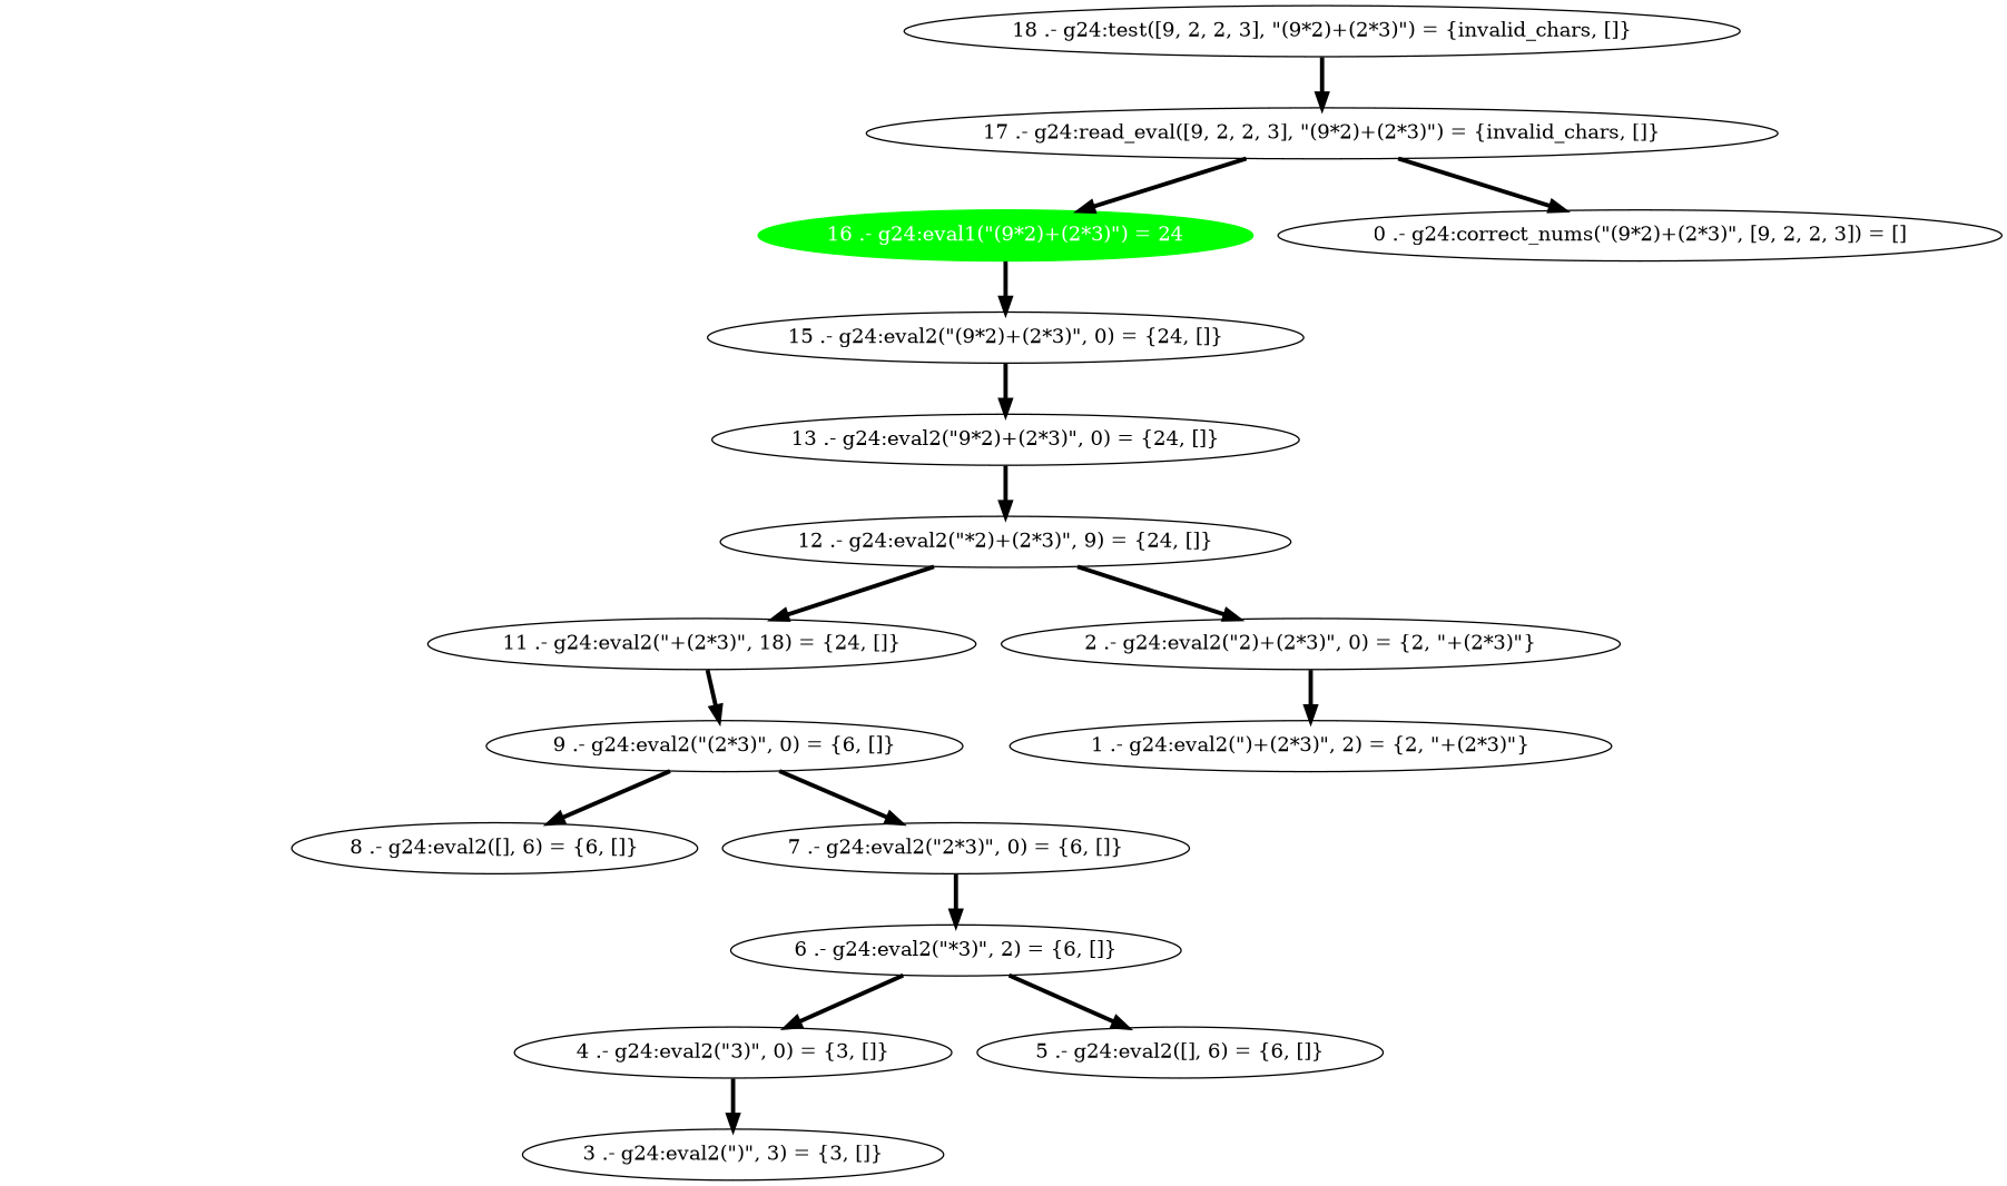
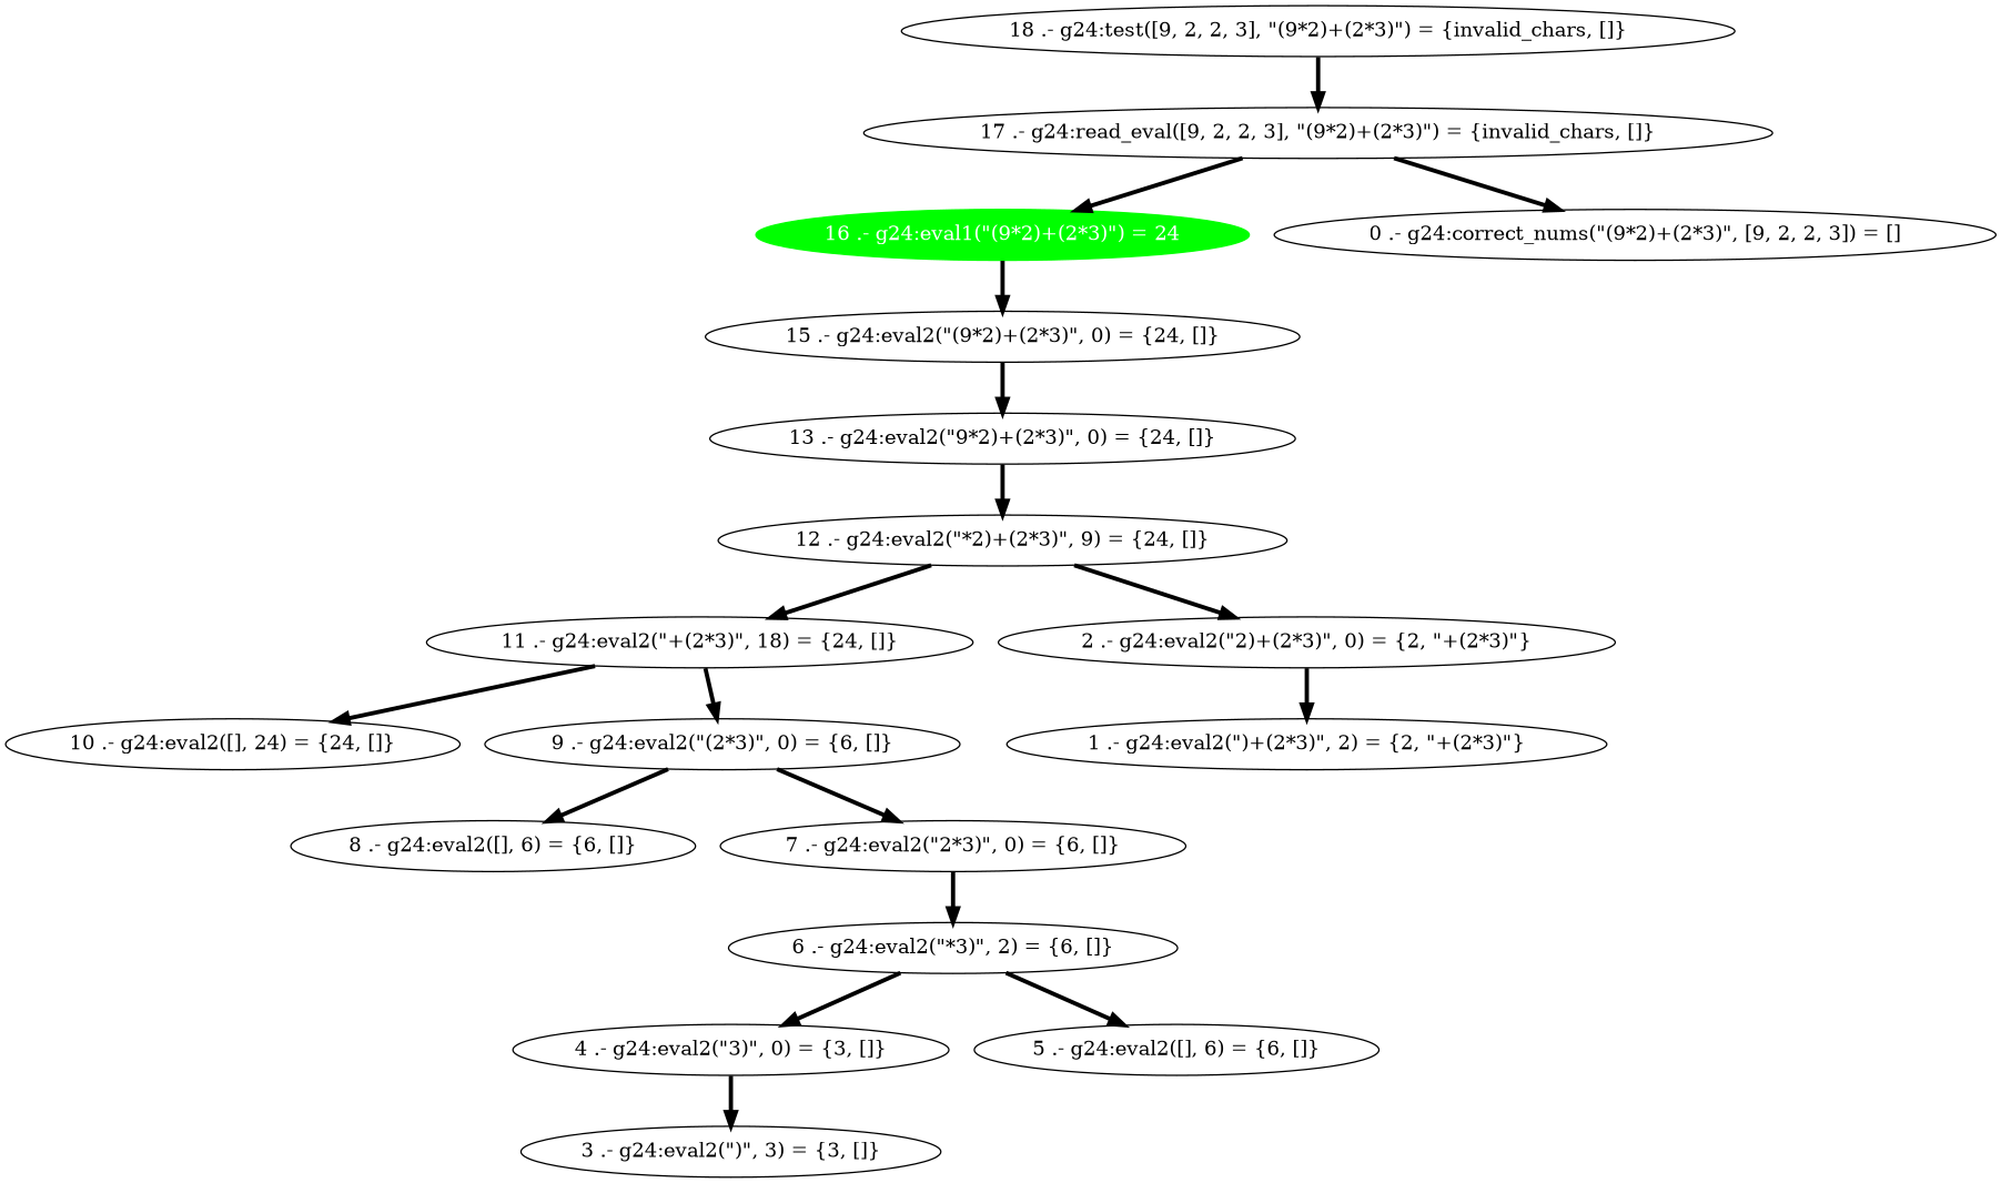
  digraph {
    fontname="DejaVu Serif"
    node [fontname="DejaVu Serif" shape=ellipse]
    edge [color=black fontname="DejaVu Serif" penwidth=3]
    n1 [label="15 .- g24:eval2(\"(9*2)+(2*3)\", 0) = {24, []}"]
    n2 [label="13 .- g24:eval2(\"9*2)+(2*3)\", 0) = {24, []}"]
    n3 [label="12 .- g24:eval2(\"*2)+(2*3)\", 9) = {24, []}"]
    n4 [label="11 .- g24:eval2(\"+(2*3)\", 18) = {24, []}"]
    n5 [label="2 .- g24:eval2(\"2)+(2*3)\", 0) = {2, \"+(2*3)\"}"]
    n6 [label="8 .- g24:eval2([], 6) = {6, []}"]
+   n7 [label="10 .- g24:eval2([], 24) = {24, []}"]
    n8 [label="9 .- g24:eval2(\"(2*3)\", 0) = {6, []}"]
    n9 [label="7 .- g24:eval2(\"2*3)\", 0) = {6, []}"]
    n10 [label="1 .- g24:eval2(\")+(2*3)\", 2) = {2, \"+(2*3)\"}"]
    n11 [color=green fillcolor=green fontcolor=white label="16 .- g24:eval1(\"(9*2)+(2*3)\") = 24" style=filled]
    n12 [label="6 .- g24:eval2(\"*3)\", 2) = {6, []}"]
    n13 [label="4 .- g24:eval2(\"3)\", 0) = {3, []}"]
    n14 [label="5 .- g24:eval2([], 6) = {6, []}"]
    n15 [label="3 .- g24:eval2(\")\", 3) = {3, []}"]
    n16 [label="18 .- g24:test([9, 2, 2, 3], \"(9*2)+(2*3)\") = {invalid_chars, []}"]
    n17 [label="17 .- g24:read_eval([9, 2, 2, 3], \"(9*2)+(2*3)\") = {invalid_chars, []}"]
    n18 [label="0 .- g24:correct_nums(\"(9*2)+(2*3)\", [9, 2, 2, 3]) = []"]
    n1 -> n2
    n2 -> n3
    n3 -> n4
    n3 -> n5
+   n4 -> n7
    n4 -> n8
    n5 -> n10
    n8 -> n6
    n8 -> n9
    n9 -> n12
    n11 -> n1
    n12 -> n13
    n12 -> n14
    n13 -> n15
    n16 -> n17
    n17 -> n11
    n17 -> n18
  }
